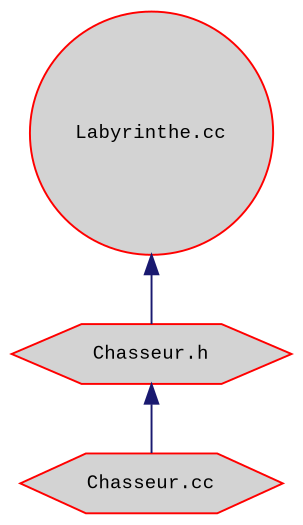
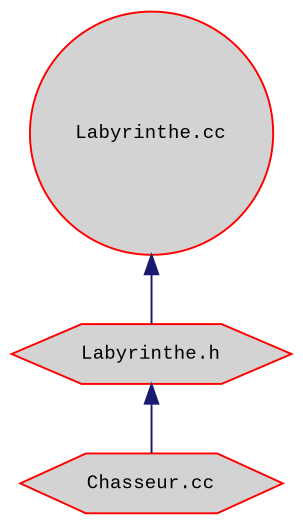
  digraph {
    fontname="Liberation Mono"
    node [color=red fillcolor=lightgrey fontname="Liberation Mono" fontsize=10 shape=hexagon style=filled]
    edge [color=midnightblue dir=back fontname="Liberation Mono" fontsize=10 labelfontname=Helvetica labelfontsize=10 style=solid]
-   n1 [fontcolor=black height=0.2 label="Chasseur.h" width=0.4]
+   n1 [fontcolor=black height=0.2 label="Labyrinthe.h" width=0.4]
    n2 [height=0.2 label="Chasseur.cc" width=0.4]
    n3 [height=0.2 label="Labyrinthe.cc" shape=circle width=0.4]
    n1 -> n2
    n3 -> n1
  }
